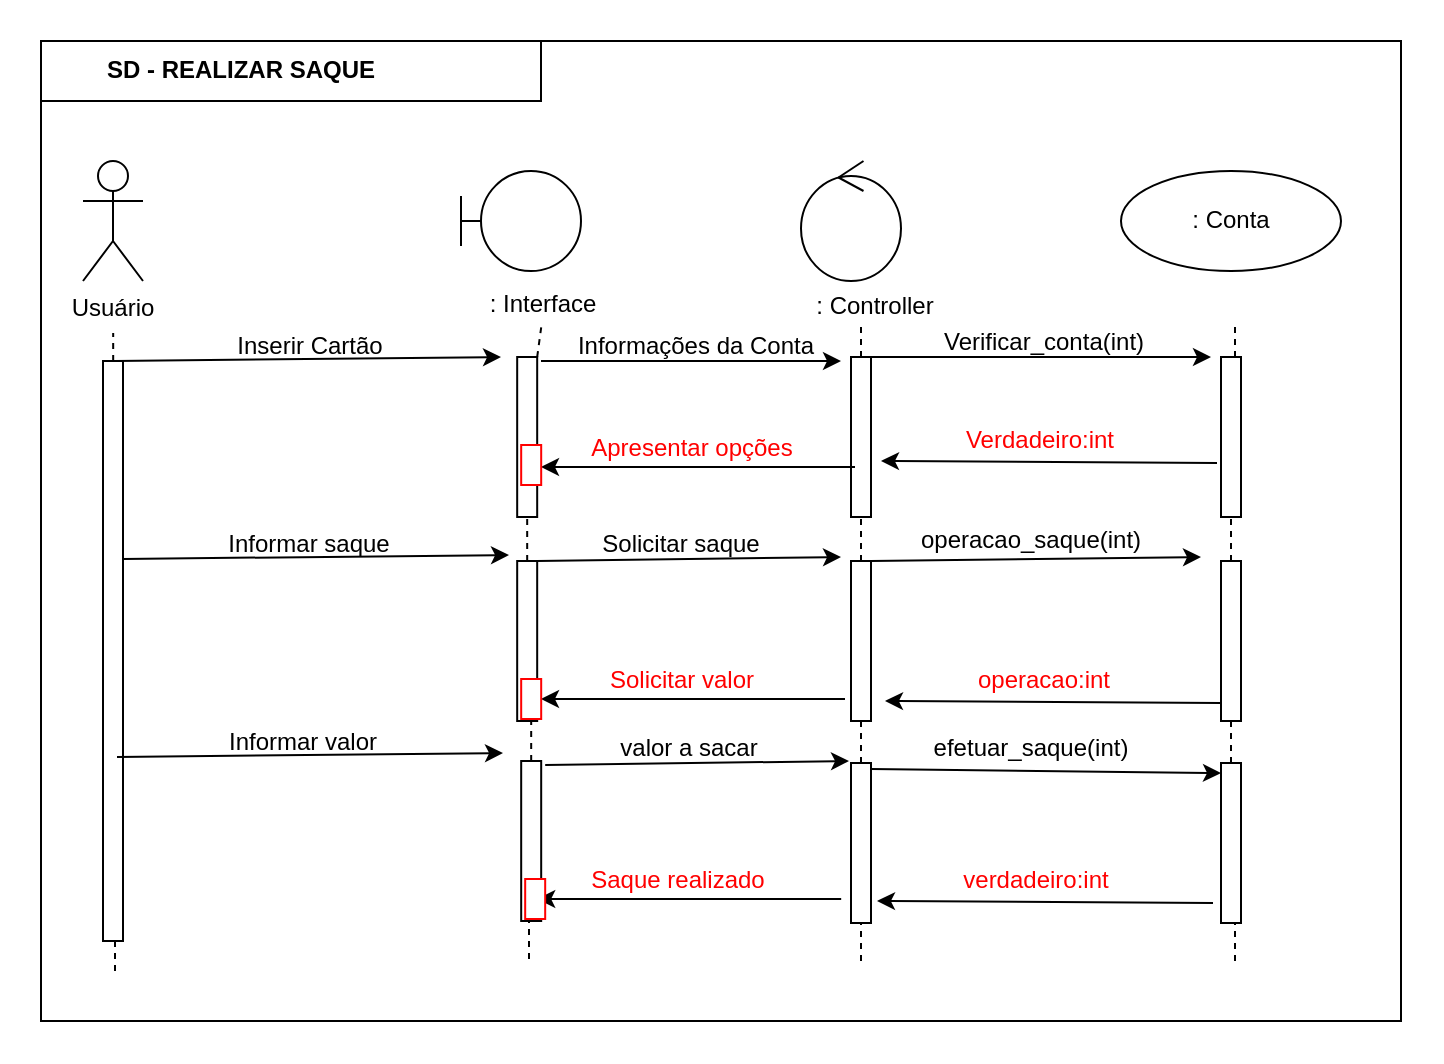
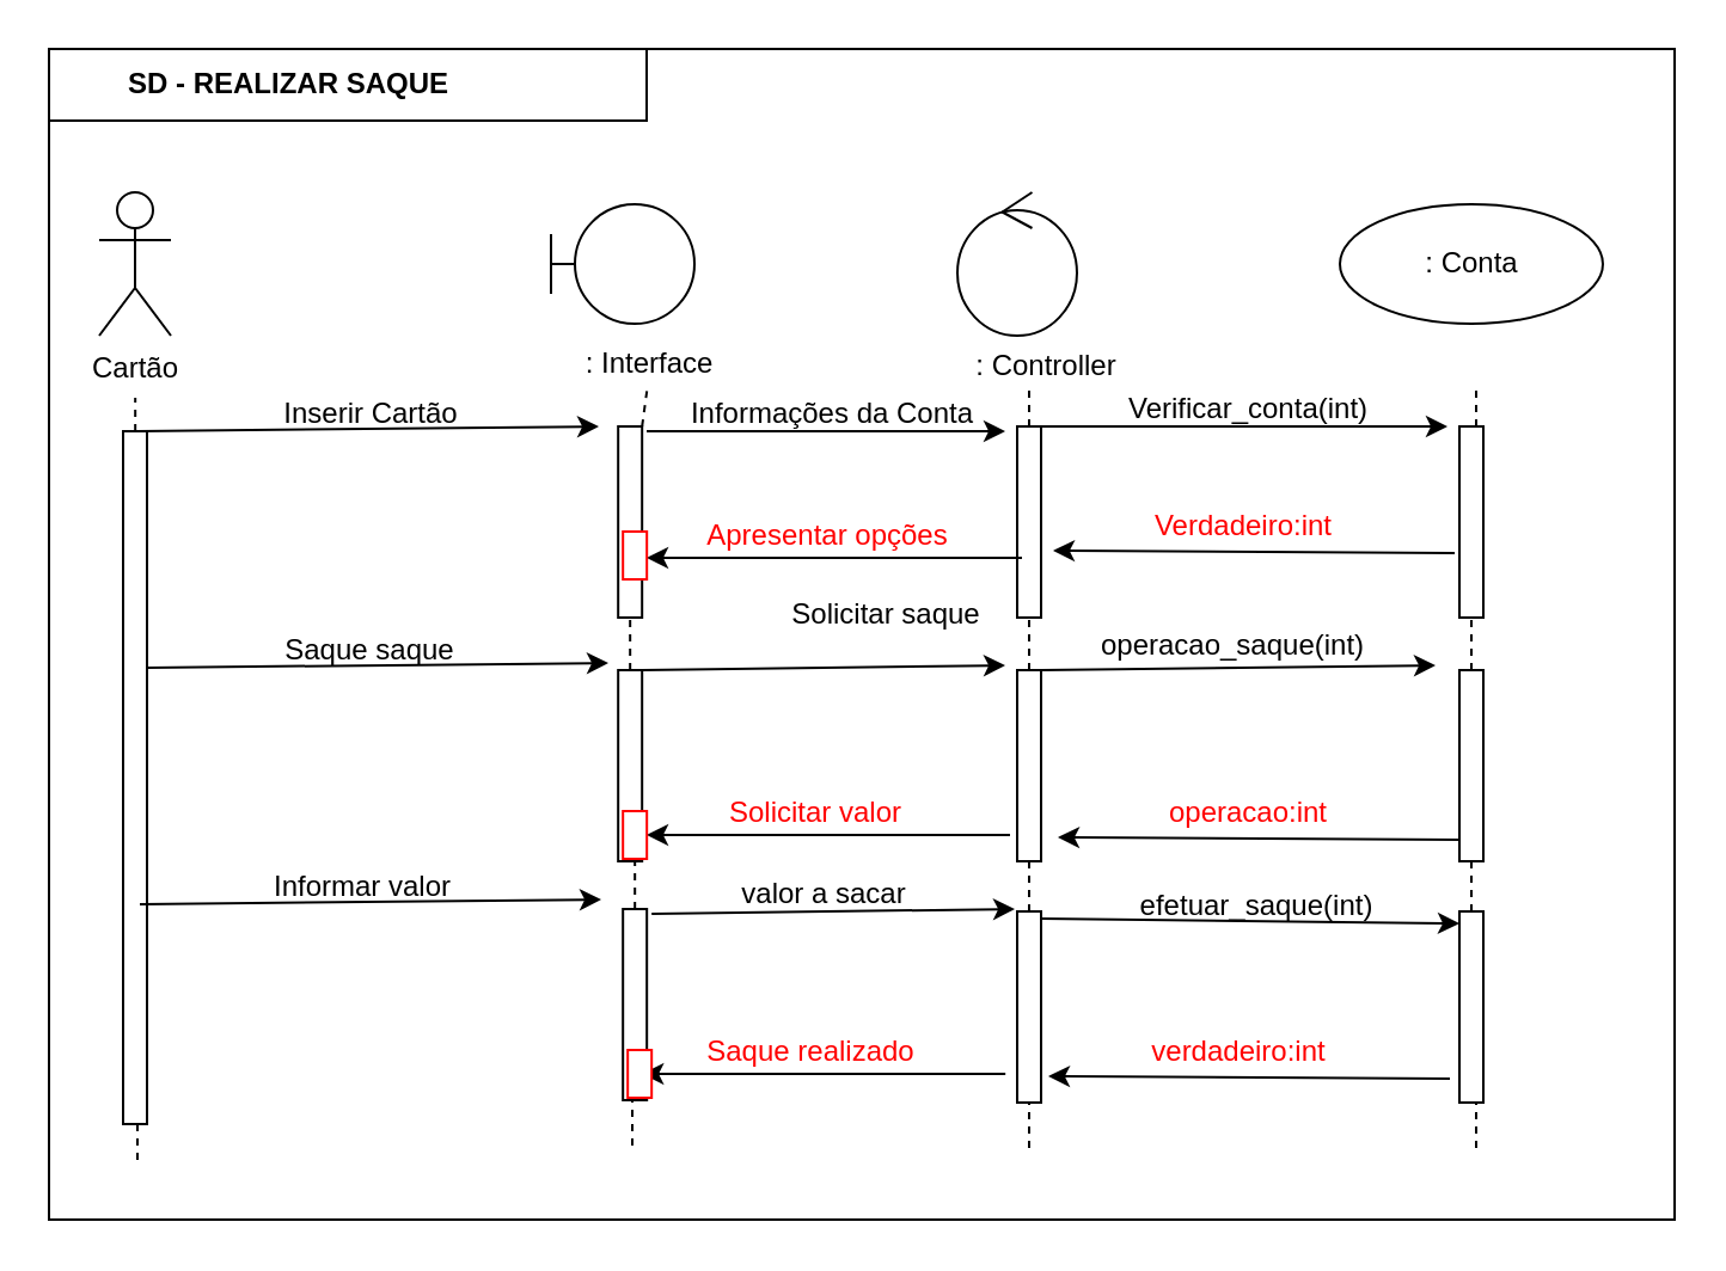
  <mxCell id="0" />
  <mxCell id="1" parent="0" />
- <mxCell id="2" value="Usuário" style="shape=umlActor;verticalLabelPosition=bottom;labelBackgroundColor=#ffffff;verticalAlign=top;html=1;outlineConnect=0;" vertex="1" parent="1"><mxGeometry x="41" y="80" width="30" height="60" as="geometry" /></mxCell>
+ <mxCell id="2" value="Cartão" style="shape=umlActor;verticalLabelPosition=bottom;labelBackgroundColor=#ffffff;verticalAlign=top;html=1;outlineConnect=0;" vertex="1" parent="1"><mxGeometry x="41" y="80" width="30" height="60" as="geometry" /></mxCell>
  <mxCell id="3" value="" style="shape=umlBoundary;whiteSpace=wrap;html=1;" vertex="1" parent="1"><mxGeometry x="230" y="85" width="60" height="50" as="geometry" /></mxCell>
  <mxCell id="4" value="" style="ellipse;shape=umlControl;whiteSpace=wrap;html=1;" vertex="1" parent="1"><mxGeometry x="400" y="80" width="50" height="60" as="geometry" /></mxCell>
  <mxCell id="5" value=": Conta" style="ellipse;html=1;" vertex="1" parent="1"><mxGeometry x="560" y="85" width="110" height="50" as="geometry" /></mxCell>
  <mxCell id="6" value="" style="endArrow=none;dashed=1;html=1;" edge="1" parent="1" source="10"><mxGeometry width="50" height="50" relative="1" as="geometry"><mxPoint x="57" y="476" as="sourcePoint" /><mxPoint x="56.088" y="166" as="targetPoint" /></mxGeometry></mxCell>
  <mxCell id="7" value="" style="endArrow=none;dashed=1;html=1;" edge="1" parent="1" source="12" target="8"><mxGeometry width="50" height="50" relative="1" as="geometry"><mxPoint x="264" y="479" as="sourcePoint" /><mxPoint x="263.088" y="169" as="targetPoint" /></mxGeometry></mxCell>
  <mxCell id="8" value=": Interface" style="text;html=1;strokeColor=none;fillColor=none;align=center;verticalAlign=middle;whiteSpace=wrap;rounded=0;" vertex="1" parent="1"><mxGeometry x="243.09" y="142" width="56.91" height="20" as="geometry" /></mxCell>
  <mxCell id="9" value=": Controller" style="text;html=1;strokeColor=none;fillColor=none;align=center;verticalAlign=middle;whiteSpace=wrap;rounded=0;" vertex="1" parent="1"><mxGeometry x="405" y="143" width="65" height="20" as="geometry" /></mxCell>
  <mxCell id="10" value="" style="html=1;points=[];perimeter=orthogonalPerimeter;" vertex="1" parent="1"><mxGeometry x="51" y="180" width="10" height="290" as="geometry" /></mxCell>
  <mxCell id="11" value="" style="endArrow=none;dashed=1;html=1;" edge="1" parent="1" target="10"><mxGeometry width="50" height="50" relative="1" as="geometry"><mxPoint x="56" y="180" as="sourcePoint" /><mxPoint x="56.088" y="166" as="targetPoint" /></mxGeometry></mxCell>
  <mxCell id="12" value="" style="html=1;points=[];perimeter=orthogonalPerimeter;" vertex="1" parent="1"><mxGeometry x="258.09" y="178" width="10" height="80" as="geometry" /></mxCell>
  <mxCell id="13" value="" style="endArrow=none;dashed=1;html=1;" edge="1" parent="1" source="33" target="12"><mxGeometry width="50" height="50" relative="1" as="geometry"><mxPoint x="264" y="479" as="sourcePoint" /><mxPoint x="263.116" y="162" as="targetPoint" /></mxGeometry></mxCell>
  <mxCell id="14" value="" style="endArrow=classic;html=1;" edge="1" parent="1"><mxGeometry width="50" height="50" relative="1" as="geometry"><mxPoint x="57" y="180" as="sourcePoint" /><mxPoint x="250" y="178" as="targetPoint" /></mxGeometry></mxCell>
  <mxCell id="15" value="" style="endArrow=none;dashed=1;html=1;" edge="1" parent="1" source="16"><mxGeometry width="50" height="50" relative="1" as="geometry"><mxPoint x="430" y="480" as="sourcePoint" /><mxPoint x="430" y="163" as="targetPoint" /></mxGeometry></mxCell>
  <mxCell id="16" value="" style="html=1;points=[];perimeter=orthogonalPerimeter;" vertex="1" parent="1"><mxGeometry x="425" y="178" width="10" height="80" as="geometry" /></mxCell>
  <mxCell id="17" value="" style="endArrow=none;dashed=1;html=1;" edge="1" parent="1" source="37" target="16"><mxGeometry width="50" height="50" relative="1" as="geometry"><mxPoint x="430" y="480" as="sourcePoint" /><mxPoint x="430" y="163" as="targetPoint" /></mxGeometry></mxCell>
  <mxCell id="18" value="Inserir Cartão" style="text;html=1;strokeColor=none;fillColor=none;align=center;verticalAlign=middle;whiteSpace=wrap;rounded=0;" vertex="1" parent="1"><mxGeometry x="115" y="163" width="80" height="20" as="geometry" /></mxCell>
  <mxCell id="19" value="" style="endArrow=classic;html=1;" edge="1" parent="1"><mxGeometry width="50" height="50" relative="1" as="geometry"><mxPoint x="270" y="180" as="sourcePoint" /><mxPoint x="420" y="180" as="targetPoint" /></mxGeometry></mxCell>
  <mxCell id="20" value="Informações da Conta" style="text;html=1;strokeColor=none;fillColor=none;align=center;verticalAlign=middle;whiteSpace=wrap;rounded=0;" vertex="1" parent="1"><mxGeometry x="283.09" y="163" width="130" height="20" as="geometry" /></mxCell>
  <mxCell id="21" value="" style="endArrow=none;dashed=1;html=1;" edge="1" parent="1" source="23"><mxGeometry width="50" height="50" relative="1" as="geometry"><mxPoint x="617" y="480" as="sourcePoint" /><mxPoint x="617" y="163" as="targetPoint" /></mxGeometry></mxCell>
  <mxCell id="22" value="" style="endArrow=classic;html=1;entryX=-0.5;entryY=0;entryDx=0;entryDy=0;entryPerimeter=0;" edge="1" parent="1" target="23"><mxGeometry width="50" height="50" relative="1" as="geometry"><mxPoint x="435" y="178" as="sourcePoint" /><mxPoint x="600" y="176" as="targetPoint" /></mxGeometry></mxCell>
  <mxCell id="23" value="" style="html=1;points=[];perimeter=orthogonalPerimeter;" vertex="1" parent="1"><mxGeometry x="610" y="178" width="10" height="80" as="geometry" /></mxCell>
  <mxCell id="24" value="" style="endArrow=none;dashed=1;html=1;" edge="1" parent="1" source="41" target="23"><mxGeometry width="50" height="50" relative="1" as="geometry"><mxPoint x="617" y="480" as="sourcePoint" /><mxPoint x="617" y="163" as="targetPoint" /></mxGeometry></mxCell>
  <mxCell id="25" value="Verificar_conta(int)" style="text;html=1;strokeColor=none;fillColor=none;align=center;verticalAlign=middle;whiteSpace=wrap;rounded=0;" vertex="1" parent="1"><mxGeometry x="477" y="161" width="90" height="20" as="geometry" /></mxCell>
  <mxCell id="26" value="" style="endArrow=classic;html=1;exitX=-0.2;exitY=0.663;exitDx=0;exitDy=0;exitPerimeter=0;" edge="1" parent="1" source="23"><mxGeometry width="50" height="50" relative="1" as="geometry"><mxPoint x="512" y="230" as="sourcePoint" /><mxPoint x="440" y="230" as="targetPoint" /></mxGeometry></mxCell>
  <mxCell id="27" value="&lt;font color=&quot;#ff0000&quot;&gt;Verdadeiro:int&lt;/font&gt;" style="text;html=1;strokeColor=none;fillColor=none;align=center;verticalAlign=middle;whiteSpace=wrap;rounded=0;" vertex="1" parent="1"><mxGeometry x="470" y="210" width="100" height="20" as="geometry" /></mxCell>
  <mxCell id="28" value="" style="endArrow=classic;html=1;exitX=0.2;exitY=0.688;exitDx=0;exitDy=0;exitPerimeter=0;" edge="1" parent="1" source="16"><mxGeometry width="50" height="50" relative="1" as="geometry"><mxPoint x="425" y="241.04" as="sourcePoint" /><mxPoint x="270" y="233" as="targetPoint" /></mxGeometry></mxCell>
  <mxCell id="29" value="&lt;font color=&quot;#ff0000&quot;&gt;Apresentar opções&lt;/font&gt;" style="text;html=1;strokeColor=none;fillColor=none;align=center;verticalAlign=middle;whiteSpace=wrap;rounded=0;" vertex="1" parent="1"><mxGeometry x="293" y="214" width="106" height="20" as="geometry" /></mxCell>
  <mxCell id="30" value="" style="html=1;points=[];perimeter=orthogonalPerimeter;strokeColor=#FF0000;" vertex="1" parent="1"><mxGeometry x="260.09" y="222" width="10" height="20" as="geometry" /></mxCell>
  <mxCell id="31" value="" style="endArrow=classic;html=1;" edge="1" parent="1"><mxGeometry width="50" height="50" relative="1" as="geometry"><mxPoint x="61" y="279" as="sourcePoint" /><mxPoint x="254" y="277" as="targetPoint" /></mxGeometry></mxCell>
- <mxCell id="32" value="Informar saque" style="text;html=1;strokeColor=none;fillColor=none;align=center;verticalAlign=middle;whiteSpace=wrap;rounded=0;" vertex="1" parent="1"><mxGeometry x="110" y="262" width="89" height="20" as="geometry" /></mxCell>
+ <mxCell id="32" value="Saque saque" style="text;html=1;strokeColor=none;fillColor=none;align=center;verticalAlign=middle;whiteSpace=wrap;rounded=0;" vertex="1" parent="1"><mxGeometry x="110" y="262" width="89" height="20" as="geometry" /></mxCell>
  <mxCell id="33" value="" style="html=1;points=[];perimeter=orthogonalPerimeter;" vertex="1" parent="1"><mxGeometry x="258.09" y="280" width="10" height="80" as="geometry" /></mxCell>
  <mxCell id="34" value="" style="endArrow=none;dashed=1;html=1;" edge="1" parent="1" source="51" target="33"><mxGeometry width="50" height="50" relative="1" as="geometry"><mxPoint x="264" y="479" as="sourcePoint" /><mxPoint x="264" y="258" as="targetPoint" /></mxGeometry></mxCell>
  <mxCell id="35" value="" style="endArrow=classic;html=1;" edge="1" parent="1"><mxGeometry width="50" height="50" relative="1" as="geometry"><mxPoint x="268.09" y="280" as="sourcePoint" /><mxPoint x="420" y="278" as="targetPoint" /></mxGeometry></mxCell>
- <mxCell id="36" value="Solicitar saque" style="text;html=1;strokeColor=none;fillColor=none;align=center;verticalAlign=middle;whiteSpace=wrap;rounded=0;" vertex="1" parent="1"><mxGeometry x="296" y="262" width="89" height="20" as="geometry" /></mxCell>
+ <mxCell id="36" value="Solicitar saque" style="text;html=1;strokeColor=none;fillColor=none;align=center;verticalAlign=middle;whiteSpace=wrap;rounded=0;" vertex="1" parent="1"><mxGeometry x="326" y="247" width="89" height="20" as="geometry" /></mxCell>
  <mxCell id="37" value="" style="html=1;points=[];perimeter=orthogonalPerimeter;" vertex="1" parent="1"><mxGeometry x="425" y="280" width="10" height="80" as="geometry" /></mxCell>
  <mxCell id="38" value="" style="endArrow=none;dashed=1;html=1;" edge="1" parent="1" source="53" target="37"><mxGeometry width="50" height="50" relative="1" as="geometry"><mxPoint x="430" y="480" as="sourcePoint" /><mxPoint x="430" y="258" as="targetPoint" /></mxGeometry></mxCell>
  <mxCell id="39" value="" style="endArrow=classic;html=1;" edge="1" parent="1"><mxGeometry width="50" height="50" relative="1" as="geometry"><mxPoint x="435" y="280" as="sourcePoint" /><mxPoint x="600" y="278" as="targetPoint" /></mxGeometry></mxCell>
  <mxCell id="40" value="operacao_saque(int)" style="text;html=1;strokeColor=none;fillColor=none;align=center;verticalAlign=middle;whiteSpace=wrap;rounded=0;" vertex="1" parent="1"><mxGeometry x="471" y="260" width="89" height="20" as="geometry" /></mxCell>
  <mxCell id="41" value="" style="html=1;points=[];perimeter=orthogonalPerimeter;" vertex="1" parent="1"><mxGeometry x="610" y="280" width="10" height="80" as="geometry" /></mxCell>
  <mxCell id="42" value="" style="endArrow=none;dashed=1;html=1;" edge="1" parent="1" source="57" target="41"><mxGeometry width="50" height="50" relative="1" as="geometry"><mxPoint x="617" y="480" as="sourcePoint" /><mxPoint x="617" y="258" as="targetPoint" /></mxGeometry></mxCell>
  <mxCell id="43" value="" style="endArrow=classic;html=1;exitX=-0.2;exitY=0.663;exitDx=0;exitDy=0;exitPerimeter=0;" edge="1" parent="1"><mxGeometry width="50" height="50" relative="1" as="geometry"><mxPoint x="610" y="351.04" as="sourcePoint" /><mxPoint x="442" y="350" as="targetPoint" /></mxGeometry></mxCell>
  <mxCell id="44" value="&lt;font color=&quot;#ff0000&quot;&gt;operacao:int&lt;/font&gt;" style="text;html=1;strokeColor=none;fillColor=none;align=center;verticalAlign=middle;whiteSpace=wrap;rounded=0;" vertex="1" parent="1"><mxGeometry x="472" y="330" width="100" height="20" as="geometry" /></mxCell>
  <mxCell id="45" value="" style="endArrow=classic;html=1;exitX=0.2;exitY=0.688;exitDx=0;exitDy=0;exitPerimeter=0;entryX=0.991;entryY=0.5;entryDx=0;entryDy=0;entryPerimeter=0;" edge="1" parent="1" target="47"><mxGeometry width="50" height="50" relative="1" as="geometry"><mxPoint x="422" y="349.04" as="sourcePoint" /><mxPoint x="265" y="349" as="targetPoint" /></mxGeometry></mxCell>
  <mxCell id="46" value="&lt;font color=&quot;#ff0000&quot;&gt;Solicitar valor&lt;/font&gt;" style="text;html=1;strokeColor=none;fillColor=none;align=center;verticalAlign=middle;whiteSpace=wrap;rounded=0;" vertex="1" parent="1"><mxGeometry x="288" y="330" width="106" height="20" as="geometry" /></mxCell>
  <mxCell id="47" value="" style="html=1;points=[];perimeter=orthogonalPerimeter;strokeColor=#FF0000;" vertex="1" parent="1"><mxGeometry x="260.09" y="339" width="10" height="20" as="geometry" /></mxCell>
  <mxCell id="48" value="" style="endArrow=none;dashed=1;html=1;" edge="1" parent="1"><mxGeometry width="50" height="50" relative="1" as="geometry"><mxPoint x="57" y="485" as="sourcePoint" /><mxPoint x="57" y="469" as="targetPoint" /></mxGeometry></mxCell>
  <mxCell id="49" value="" style="endArrow=classic;html=1;" edge="1" parent="1"><mxGeometry width="50" height="50" relative="1" as="geometry"><mxPoint x="58" y="378" as="sourcePoint" /><mxPoint x="251" y="376" as="targetPoint" /></mxGeometry></mxCell>
  <mxCell id="50" value="Informar valor" style="text;html=1;strokeColor=none;fillColor=none;align=center;verticalAlign=middle;whiteSpace=wrap;rounded=0;" vertex="1" parent="1"><mxGeometry x="107" y="361" width="89" height="20" as="geometry" /></mxCell>
  <mxCell id="51" value="" style="html=1;points=[];perimeter=orthogonalPerimeter;" vertex="1" parent="1"><mxGeometry x="260.09" y="380" width="10" height="80" as="geometry" /></mxCell>
  <mxCell id="52" value="" style="endArrow=none;dashed=1;html=1;" edge="1" parent="1" target="51"><mxGeometry width="50" height="50" relative="1" as="geometry"><mxPoint x="264" y="479" as="sourcePoint" /><mxPoint x="264" y="360" as="targetPoint" /></mxGeometry></mxCell>
  <mxCell id="53" value="" style="html=1;points=[];perimeter=orthogonalPerimeter;" vertex="1" parent="1"><mxGeometry x="425" y="381" width="10" height="80" as="geometry" /></mxCell>
  <mxCell id="54" value="" style="endArrow=none;dashed=1;html=1;" edge="1" parent="1" target="53"><mxGeometry width="50" height="50" relative="1" as="geometry"><mxPoint x="430" y="480" as="sourcePoint" /><mxPoint x="430" y="360" as="targetPoint" /></mxGeometry></mxCell>
  <mxCell id="55" value="" style="endArrow=classic;html=1;" edge="1" parent="1"><mxGeometry width="50" height="50" relative="1" as="geometry"><mxPoint x="272.09" y="382" as="sourcePoint" /><mxPoint x="424" y="380" as="targetPoint" /></mxGeometry></mxCell>
  <mxCell id="56" value="valor a sacar" style="text;html=1;strokeColor=none;fillColor=none;align=center;verticalAlign=middle;whiteSpace=wrap;rounded=0;" vertex="1" parent="1"><mxGeometry x="300" y="364" width="89" height="20" as="geometry" /></mxCell>
  <mxCell id="57" value="" style="html=1;points=[];perimeter=orthogonalPerimeter;" vertex="1" parent="1"><mxGeometry x="610" y="381" width="10" height="80" as="geometry" /></mxCell>
  <mxCell id="58" value="" style="endArrow=none;dashed=1;html=1;" edge="1" parent="1" target="57"><mxGeometry width="50" height="50" relative="1" as="geometry"><mxPoint x="617" y="480" as="sourcePoint" /><mxPoint x="617" y="360" as="targetPoint" /></mxGeometry></mxCell>
  <mxCell id="59" value="" style="endArrow=classic;html=1;entryX=0;entryY=0.063;entryDx=0;entryDy=0;entryPerimeter=0;" edge="1" parent="1" target="57"><mxGeometry width="50" height="50" relative="1" as="geometry"><mxPoint x="435" y="384" as="sourcePoint" /><mxPoint x="600" y="382" as="targetPoint" /></mxGeometry></mxCell>
- <mxCell id="60" value="efetuar_saque(int)" style="text;html=1;strokeColor=none;fillColor=none;align=center;verticalAlign=middle;whiteSpace=wrap;rounded=0;" vertex="1" parent="1"><mxGeometry x="471" y="364" width="89" height="20" as="geometry" /></mxCell>
+ <mxCell id="60" value="efetuar_saque(int)" style="text;html=1;strokeColor=none;fillColor=none;align=center;verticalAlign=middle;whiteSpace=wrap;rounded=0;" vertex="1" parent="1"><mxGeometry x="481" y="369" width="89" height="20" as="geometry" /></mxCell>
  <mxCell id="61" value="" style="endArrow=classic;html=1;exitX=-0.2;exitY=0.663;exitDx=0;exitDy=0;exitPerimeter=0;" edge="1" parent="1"><mxGeometry width="50" height="50" relative="1" as="geometry"><mxPoint x="606" y="451.04" as="sourcePoint" /><mxPoint x="438" y="450" as="targetPoint" /></mxGeometry></mxCell>
  <mxCell id="62" value="&lt;font color=&quot;#ff0000&quot;&gt;verdadeiro:int&lt;/font&gt;" style="text;html=1;strokeColor=none;fillColor=none;align=center;verticalAlign=middle;whiteSpace=wrap;rounded=0;" vertex="1" parent="1"><mxGeometry x="468" y="430" width="100" height="20" as="geometry" /></mxCell>
  <mxCell id="63" value="" style="endArrow=classic;html=1;exitX=0.2;exitY=0.688;exitDx=0;exitDy=0;exitPerimeter=0;entryX=0.991;entryY=0.5;entryDx=0;entryDy=0;entryPerimeter=0;" edge="1" parent="1"><mxGeometry width="50" height="50" relative="1" as="geometry"><mxPoint x="420.09" y="449.04" as="sourcePoint" /><mxPoint x="268.09" y="449" as="targetPoint" /></mxGeometry></mxCell>
  <mxCell id="64" value="&lt;font color=&quot;#ff0000&quot;&gt;Saque realizado&lt;/font&gt;" style="text;html=1;strokeColor=none;fillColor=none;align=center;verticalAlign=middle;whiteSpace=wrap;rounded=0;" vertex="1" parent="1"><mxGeometry x="286.09" y="430" width="106" height="20" as="geometry" /></mxCell>
  <mxCell id="65" value="" style="html=1;points=[];perimeter=orthogonalPerimeter;strokeColor=#FF0000;" vertex="1" parent="1"><mxGeometry x="262.09" y="439" width="10" height="20" as="geometry" /></mxCell>
  <mxCell id="66" value="" style="rounded=0;whiteSpace=wrap;html=1;strokeColor=#000000;fillColor=none;" vertex="1" parent="1"><mxGeometry x="20" width="680" height="490" as="geometry" y="20" /></mxCell>
  <mxCell id="67" value="" style="rounded=0;whiteSpace=wrap;html=1;strokeColor=#000000;fillColor=none;" vertex="1" parent="1"><mxGeometry x="20" width="250" height="30" as="geometry" y="20" /></mxCell>
  <mxCell id="68" value="&lt;b&gt;SD - REALIZAR SAQUE&lt;/b&gt;" style="text;html=1;strokeColor=none;fillColor=none;align=center;verticalAlign=middle;whiteSpace=wrap;rounded=0;" vertex="1" parent="1"><mxGeometry x="31" y="25" width="179" height="20" as="geometry" /></mxCell>
